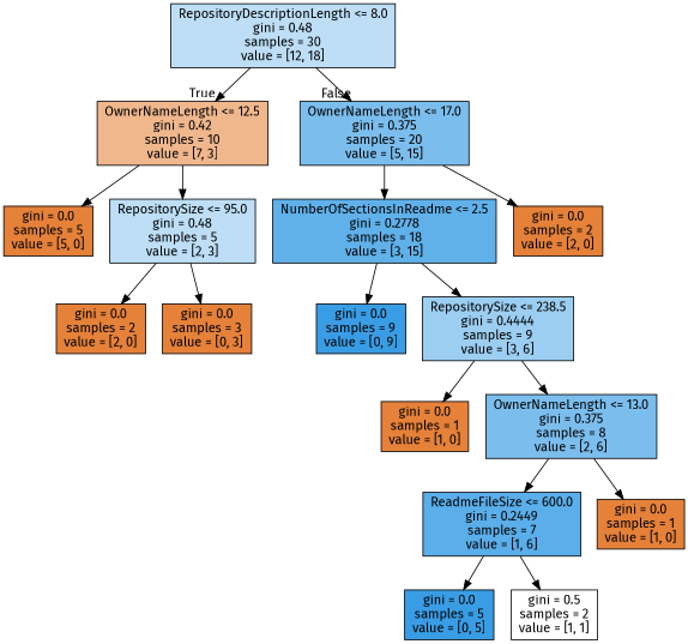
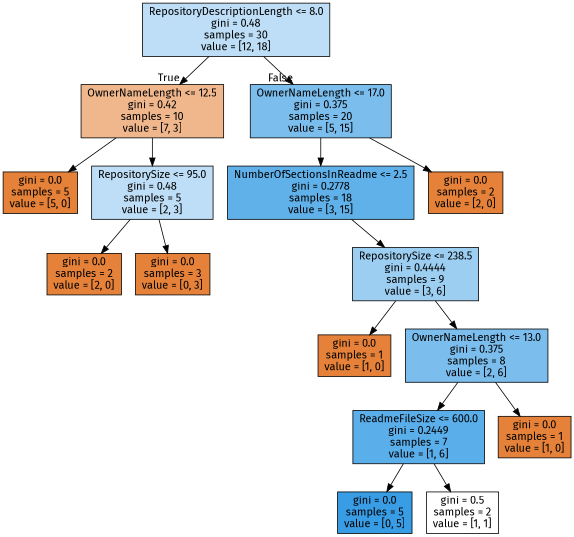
  digraph {
    fontname="Fira Sans"
    node [color=black fillcolor="#e58139ff" fontname="Fira Sans" shape=box style=filled]
    edge [fontname="Fira Sans"]
    n1 [fillcolor="#399de555" label="RepositoryDescriptionLength <= 8.0\ngini = 0.48\nsamples = 30\nvalue = [12, 18]"]
    n2 [fillcolor="#e5813992" label="OwnerNameLength <= 12.5\ngini = 0.42\nsamples = 10\nvalue = [7, 3]"]
    n3 [fillcolor="#399de5aa" label="OwnerNameLength <= 17.0\ngini = 0.375\nsamples = 20\nvalue = [5, 15]"]
    n4 [label="gini = 0.0\nsamples = 5\nvalue = [5, 0]"]
    n5 [fillcolor="#399de555" label="RepositorySize <= 95.0\ngini = 0.48\nsamples = 5\nvalue = [2, 3]"]
    n6 [fillcolor="#399de5cc" label="NumberOfSectionsInReadme <= 2.5\ngini = 0.2778\nsamples = 18\nvalue = [3, 15]"]
    n7 [label="gini = 0.0\nsamples = 2\nvalue = [2, 0]"]
    n8 [label="gini = 0.0\nsamples = 2\nvalue = [2, 0]"]
    n9 [label="gini = 0.0\nsamples = 3\nvalue = [0, 3]"]
-   n10 [fillcolor="#399de5ff" label="gini = 0.0\nsamples = 9\nvalue = [0, 9]"]
    n11 [fillcolor="#399de57f" label="RepositorySize <= 238.5\ngini = 0.4444\nsamples = 9\nvalue = [3, 6]"]
    n12 [label="gini = 0.0\nsamples = 1\nvalue = [1, 0]"]
    n13 [fillcolor="#399de5aa" label="OwnerNameLength <= 13.0\ngini = 0.375\nsamples = 8\nvalue = [2, 6]"]
    n14 [fillcolor="#399de5d4" label="ReadmeFileSize <= 600.0\ngini = 0.2449\nsamples = 7\nvalue = [1, 6]"]
    n15 [label="gini = 0.0\nsamples = 1\nvalue = [1, 0]"]
    n16 [fillcolor="#399de5ff" label="gini = 0.0\nsamples = 5\nvalue = [0, 5]"]
    n17 [fillcolor="#e5813900" label="gini = 0.5\nsamples = 2\nvalue = [1, 1]"]
    n1 -> n2 [headlabel=True labelangle=45 labeldistance=2.5]
    n1 -> n3 [headlabel=False labelangle=-45 labeldistance=2.5]
    n2 -> n4
    n2 -> n5
    n3 -> n6
    n3 -> n7
    n5 -> n8
    n5 -> n9
-   n6 -> n10
    n6 -> n11
    n11 -> n12
    n11 -> n13
    n13 -> n14
    n13 -> n15
    n14 -> n16
    n14 -> n17
  }
